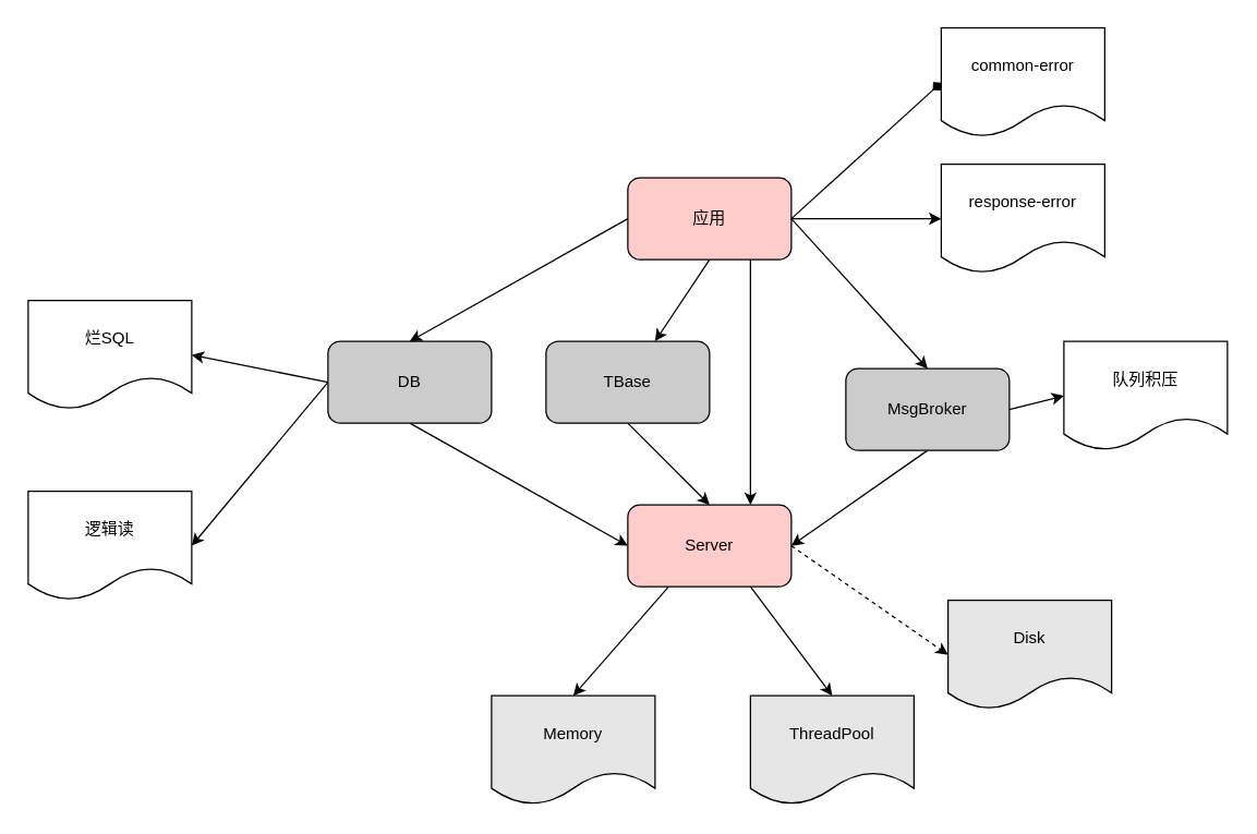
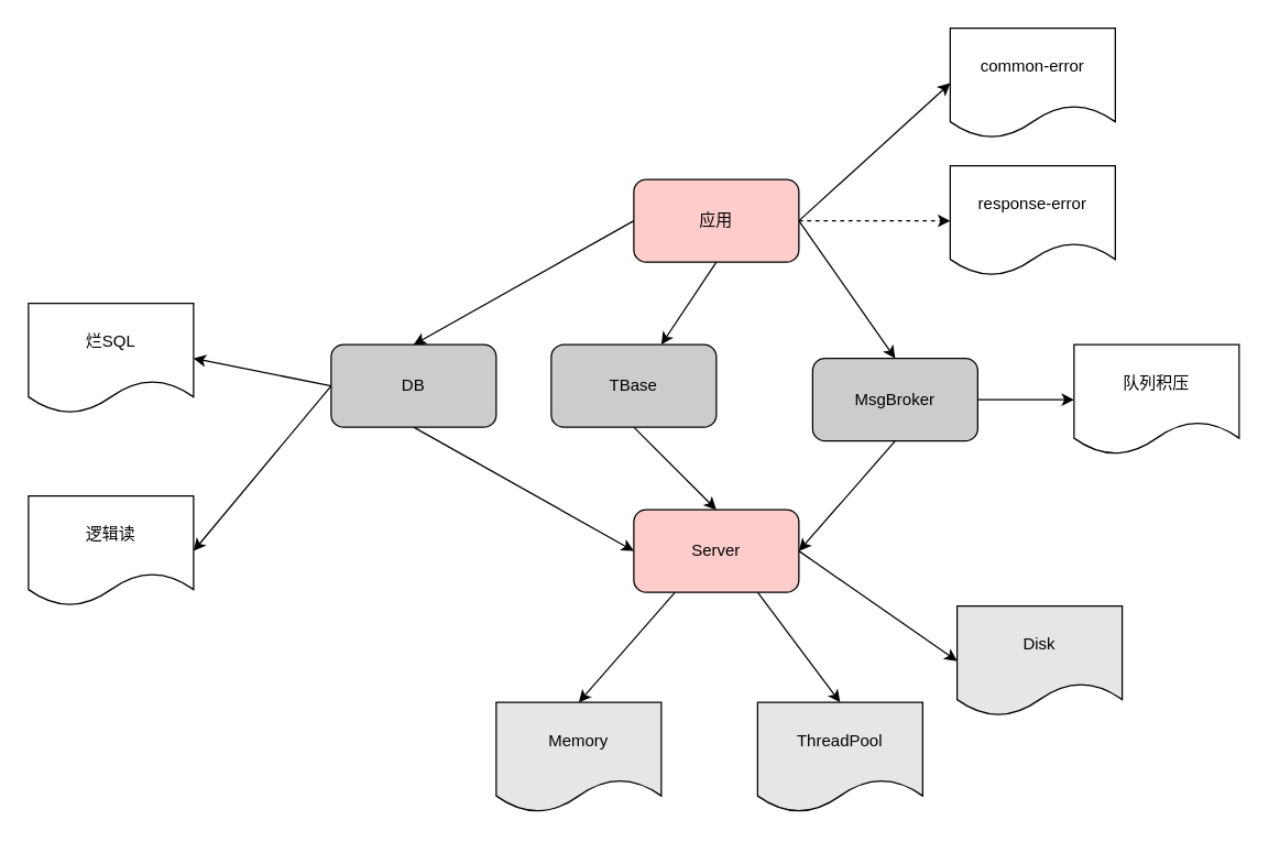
  <mxCell id="0" />
  <mxCell id="1" parent="0" />
  <mxCell id="2" style="rounded=0;orthogonalLoop=1;jettySize=auto;html=1;exitX=0;exitY=0.5;exitDx=0;exitDy=0;entryX=0.5;entryY=0;entryDx=0;entryDy=0;fillColor=#CCCCCC;" edge="1" parent="1" source="8" target="14"><mxGeometry relative="1" as="geometry" /></mxCell>
  <mxCell id="3" style="rounded=0;orthogonalLoop=1;jettySize=auto;html=1;exitX=1;exitY=0.5;exitDx=0;exitDy=0;entryX=0.5;entryY=0;entryDx=0;entryDy=0;fillColor=#CCCCCC;" edge="1" parent="1" source="8" target="17"><mxGeometry relative="1" as="geometry" /></mxCell>
  <mxCell id="4" style="rounded=0;orthogonalLoop=1;jettySize=auto;html=1;exitX=0.5;exitY=1;exitDx=0;exitDy=0;fillColor=#CCCCCC;" edge="1" parent="1" source="8" target="10"><mxGeometry relative="1" as="geometry" /></mxCell>
- <mxCell id="5" style="rounded=0;orthogonalLoop=1;jettySize=auto;html=1;exitX=0.75;exitY=1;exitDx=0;exitDy=0;entryX=0.75;entryY=0;entryDx=0;entryDy=0;fillColor=#CCCCCC;" edge="1" parent="1" source="8" target="21"><mxGeometry relative="1" as="geometry" /></mxCell>
- <mxCell id="6" style="edgeStyle=none;rounded=0;orthogonalLoop=1;jettySize=auto;html=1;exitX=1;exitY=0.5;exitDx=0;exitDy=0;entryX=0;entryY=0.5;entryDx=0;entryDy=0;endArrow=diamond;" edge="1" parent="1" source="8" target="28"><mxGeometry relative="1" as="geometry" /></mxCell>
- <mxCell id="7" style="edgeStyle=none;rounded=0;orthogonalLoop=1;jettySize=auto;html=1;exitX=1;exitY=0.5;exitDx=0;exitDy=0;entryX=0;entryY=0.5;entryDx=0;entryDy=0;" edge="1" parent="1" source="8" target="29"><mxGeometry relative="1" as="geometry" /></mxCell>
+ <mxCell id="6" style="edgeStyle=none;rounded=0;orthogonalLoop=1;jettySize=auto;html=1;exitX=1;exitY=0.5;exitDx=0;exitDy=0;entryX=0;entryY=0.5;entryDx=0;entryDy=0;" edge="1" parent="1" source="8" target="28"><mxGeometry relative="1" as="geometry" /></mxCell>
+ <mxCell id="7" style="edgeStyle=none;rounded=0;orthogonalLoop=1;jettySize=auto;html=1;exitX=1;exitY=0.5;exitDx=0;exitDy=0;entryX=0;entryY=0.5;entryDx=0;entryDy=0;dashed=1;" edge="1" parent="1" source="8" target="29"><mxGeometry relative="1" as="geometry" /></mxCell>
  <mxCell id="8" value="应用" style="rounded=1;whiteSpace=wrap;html=1;fillColor=#FFCCCC;" vertex="1" parent="1"><mxGeometry x="460" y="130" width="120" height="60" as="geometry" /></mxCell>
  <mxCell id="9" style="rounded=0;orthogonalLoop=1;jettySize=auto;html=1;exitX=0.5;exitY=1;exitDx=0;exitDy=0;entryX=0.5;entryY=0;entryDx=0;entryDy=0;fillColor=#CCCCCC;" edge="1" parent="1" source="10" target="21"><mxGeometry relative="1" as="geometry" /></mxCell>
  <mxCell id="10" value="TBase" style="rounded=1;whiteSpace=wrap;html=1;fillColor=#CCCCCC;" vertex="1" parent="1"><mxGeometry x="400" y="250" width="120" height="60" as="geometry" /></mxCell>
  <mxCell id="11" style="rounded=0;orthogonalLoop=1;jettySize=auto;html=1;exitX=0.5;exitY=1;exitDx=0;exitDy=0;entryX=0;entryY=0.5;entryDx=0;entryDy=0;fillColor=#CCCCCC;" edge="1" parent="1" source="14" target="21"><mxGeometry relative="1" as="geometry" /></mxCell>
  <mxCell id="12" style="edgeStyle=none;rounded=0;orthogonalLoop=1;jettySize=auto;html=1;exitX=0;exitY=0.5;exitDx=0;exitDy=0;entryX=1;entryY=0.5;entryDx=0;entryDy=0;" edge="1" parent="1" source="14" target="25"><mxGeometry relative="1" as="geometry" /></mxCell>
  <mxCell id="13" style="edgeStyle=none;rounded=0;orthogonalLoop=1;jettySize=auto;html=1;exitX=0;exitY=0.5;exitDx=0;exitDy=0;entryX=1;entryY=0.5;entryDx=0;entryDy=0;" edge="1" parent="1" source="14" target="26"><mxGeometry relative="1" as="geometry" /></mxCell>
  <mxCell id="14" value="DB" style="rounded=1;whiteSpace=wrap;html=1;fillColor=#CCCCCC;" vertex="1" parent="1"><mxGeometry x="240" y="250" width="120" height="60" as="geometry" /></mxCell>
  <mxCell id="15" style="rounded=0;orthogonalLoop=1;jettySize=auto;html=1;exitX=0.5;exitY=1;exitDx=0;exitDy=0;entryX=1;entryY=0.5;entryDx=0;entryDy=0;fillColor=#CCCCCC;" edge="1" parent="1" source="17" target="21"><mxGeometry relative="1" as="geometry" /></mxCell>
  <mxCell id="16" style="rounded=0;orthogonalLoop=1;jettySize=auto;html=1;exitX=1;exitY=0.5;exitDx=0;exitDy=0;entryX=0;entryY=0.5;entryDx=0;entryDy=0;" edge="1" parent="1" source="17" target="27"><mxGeometry relative="1" as="geometry" /></mxCell>
- <mxCell id="17" value="MsgBroker" style="rounded=1;whiteSpace=wrap;html=1;fillColor=#CCCCCC;" vertex="1" parent="1"><mxGeometry x="620" y="270" width="120" height="60" as="geometry" /></mxCell>
+ <mxCell id="17" value="MsgBroker" style="rounded=1;whiteSpace=wrap;html=1;fillColor=#CCCCCC;" vertex="1" parent="1"><mxGeometry x="590" y="260" width="120" height="60" as="geometry" /></mxCell>
  <mxCell id="18" style="rounded=0;orthogonalLoop=1;jettySize=auto;html=1;exitX=0.25;exitY=1;exitDx=0;exitDy=0;entryX=0.5;entryY=0;entryDx=0;entryDy=0;fillColor=#E6E6E6;" edge="1" parent="1" source="21" target="22"><mxGeometry relative="1" as="geometry" /></mxCell>
  <mxCell id="19" style="rounded=0;orthogonalLoop=1;jettySize=auto;html=1;exitX=0.75;exitY=1;exitDx=0;exitDy=0;entryX=0.5;entryY=0;entryDx=0;entryDy=0;fillColor=#E6E6E6;" edge="1" parent="1" source="21" target="23"><mxGeometry relative="1" as="geometry" /></mxCell>
- <mxCell id="20" style="rounded=0;orthogonalLoop=1;jettySize=auto;html=1;exitX=1;exitY=0.5;exitDx=0;exitDy=0;entryX=0;entryY=0.5;entryDx=0;entryDy=0;fillColor=#E6E6E6;dashed=1;" edge="1" parent="1" source="21" target="24"><mxGeometry relative="1" as="geometry" /></mxCell>
+ <mxCell id="20" style="rounded=0;orthogonalLoop=1;jettySize=auto;html=1;exitX=1;exitY=0.5;exitDx=0;exitDy=0;entryX=0;entryY=0.5;entryDx=0;entryDy=0;fillColor=#E6E6E6;" edge="1" parent="1" source="21" target="24"><mxGeometry relative="1" as="geometry" /></mxCell>
  <mxCell id="21" value="Server" style="rounded=1;whiteSpace=wrap;html=1;fillColor=#FFCCCC;" vertex="1" parent="1"><mxGeometry x="460" y="370" width="120" height="60" as="geometry" /></mxCell>
  <mxCell id="22" value="Memory" style="shape=document;whiteSpace=wrap;html=1;boundedLbl=1;fillColor=#E6E6E6;" vertex="1" parent="1"><mxGeometry x="360" y="510" width="120" height="80" as="geometry" /></mxCell>
  <mxCell id="23" value="ThreadPool" style="shape=document;whiteSpace=wrap;html=1;boundedLbl=1;fillColor=#E6E6E6;" vertex="1" parent="1"><mxGeometry x="550" y="510" width="120" height="80" as="geometry" /></mxCell>
  <mxCell id="24" value="Disk" style="shape=document;whiteSpace=wrap;html=1;boundedLbl=1;fillColor=#E6E6E6;" vertex="1" parent="1"><mxGeometry x="695" y="440" width="120" height="80" as="geometry" /></mxCell>
  <mxCell id="25" value="烂SQL" style="shape=document;whiteSpace=wrap;html=1;boundedLbl=1;" vertex="1" parent="1"><mxGeometry x="20" y="220" width="120" height="80" as="geometry" /></mxCell>
  <mxCell id="26" value="逻辑读" style="shape=document;whiteSpace=wrap;html=1;boundedLbl=1;" vertex="1" parent="1"><mxGeometry x="20" y="360" width="120" height="80" as="geometry" /></mxCell>
  <mxCell id="27" value="队列积压" style="shape=document;whiteSpace=wrap;html=1;boundedLbl=1;" vertex="1" parent="1"><mxGeometry x="780" y="250" width="120" height="80" as="geometry" /></mxCell>
  <mxCell id="28" value="common-error" style="shape=document;whiteSpace=wrap;html=1;boundedLbl=1;" vertex="1" parent="1"><mxGeometry x="690" y="20" width="120" height="80" as="geometry" /></mxCell>
  <mxCell id="29" value="response-error" style="shape=document;whiteSpace=wrap;html=1;boundedLbl=1;" vertex="1" parent="1"><mxGeometry x="690" y="120" width="120" height="80" as="geometry" /></mxCell>
